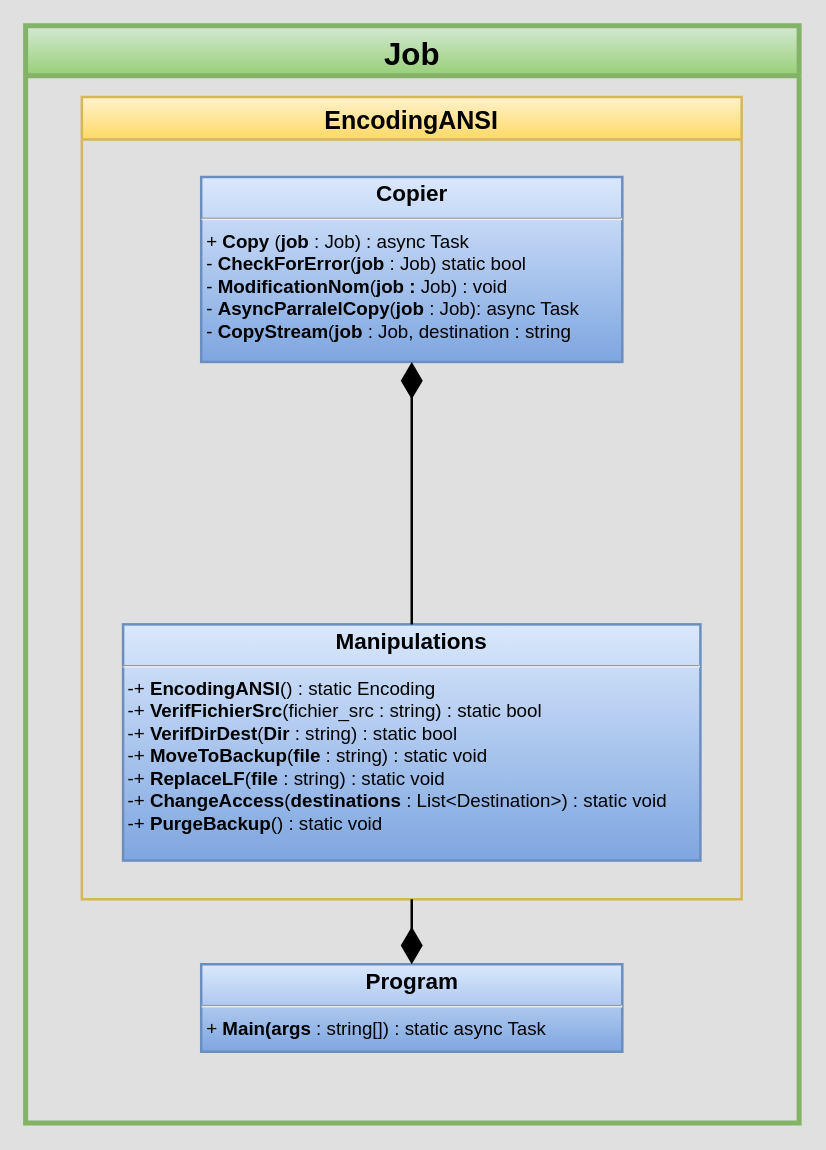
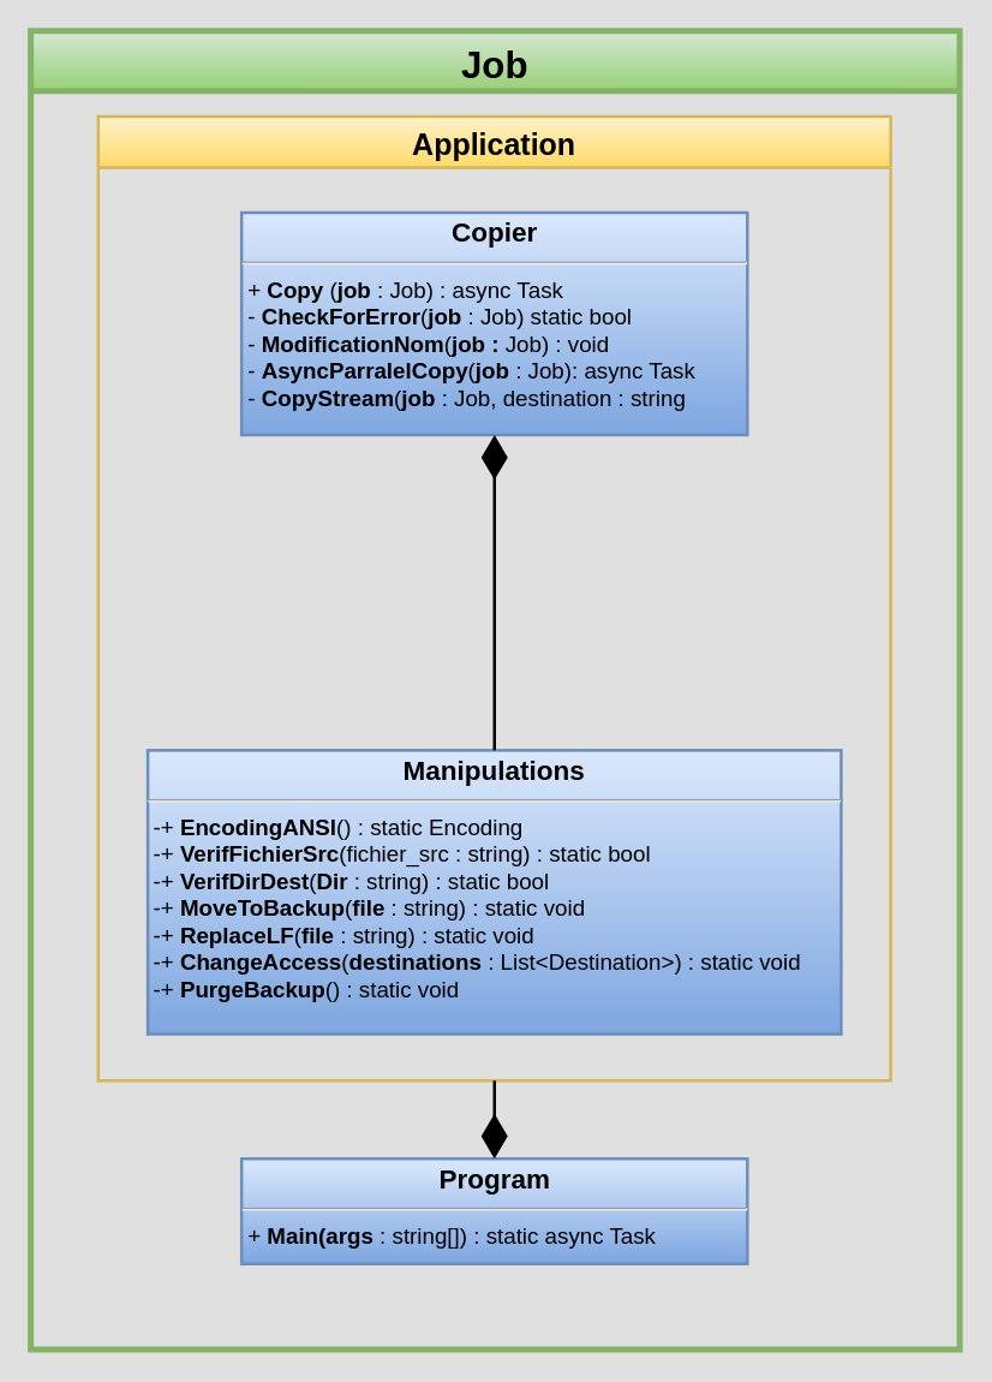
  <mxCell id="0" />
  <mxCell id="1" parent="0" />
  <mxCell id="2" value="Job" style="swimlane;startSize=40;fontSize=25;fillColor=#d5e8d4;gradientColor=#97d077;strokeColor=#82b366;strokeWidth=4;" parent="1" vertex="1"><mxGeometry x="20" y="20" width="619" height="878" as="geometry" /></mxCell>
- <mxCell id="3" value="EncodingANSI" style="swimlane;startSize=34;fontSize=20;fillColor=#fff2cc;strokeColor=#d6b656;gradientColor=#ffd966;strokeWidth=2;" parent="2" vertex="1"><mxGeometry x="45" y="57" width="528" height="642" as="geometry" /></mxCell>
+ <mxCell id="3" value="Application" style="swimlane;startSize=34;fontSize=20;fillColor=#fff2cc;strokeColor=#d6b656;gradientColor=#ffd966;strokeWidth=2;" parent="2" vertex="1"><mxGeometry x="45" y="57" width="528" height="642" as="geometry" /></mxCell>
  <mxCell id="4" value="&lt;p style=&quot;margin: 4px 0px 0px ; text-align: center&quot;&gt;&lt;b&gt;&lt;font style=&quot;font-size: 18px&quot;&gt;Copier&lt;/font&gt;&lt;/b&gt;&lt;/p&gt;&lt;hr style=&quot;font-size: 15px&quot;&gt;&lt;p style=&quot;margin: 0px 0px 0px 4px ; font-size: 15px&quot;&gt;&lt;span&gt;+ &lt;/span&gt;&lt;b&gt;Copy&lt;/b&gt;&lt;span&gt; (&lt;/span&gt;&lt;b&gt;job&lt;/b&gt;&lt;span&gt;&amp;nbsp;: Job) : async Task&lt;/span&gt;&lt;br&gt;&lt;/p&gt;&lt;p style=&quot;margin: 0px 0px 0px 4px ; font-size: 15px&quot;&gt;- &lt;b&gt;CheckForError&lt;/b&gt;(&lt;b&gt;job&lt;/b&gt; : Job) static bool&lt;/p&gt;&lt;p style=&quot;margin: 0px 0px 0px 4px ; font-size: 15px&quot;&gt;- &lt;b&gt;ModificationNom&lt;/b&gt;(&lt;b&gt;job&amp;nbsp;:&amp;nbsp;&lt;/b&gt;Job) : void&lt;br&gt;&lt;/p&gt;&lt;p style=&quot;margin: 0px 0px 0px 4px ; font-size: 15px&quot;&gt;- &lt;b&gt;AsyncParralelCopy&lt;/b&gt;(&lt;b&gt;job&lt;/b&gt;&amp;nbsp;: Job&lt;span style=&quot;font-size: 15px&quot;&gt;): async Task&lt;/span&gt;&lt;/p&gt;&lt;p style=&quot;margin: 0px 0px 0px 4px ; font-size: 15px&quot;&gt;&lt;span style=&quot;font-size: 15px&quot;&gt;- &lt;b&gt;CopyStream&lt;/b&gt;(&lt;b&gt;job&lt;/b&gt; : Job, destination : string&lt;/span&gt;&lt;/p&gt;&lt;p style=&quot;margin: 0px 0px 0px 4px ; font-size: 15px&quot;&gt;&lt;br&gt;&lt;/p&gt;" style="verticalAlign=top;align=left;overflow=fill;fontSize=15;fontFamily=Helvetica;html=1;fillColor=#dae8fc;gradientColor=#7ea6e0;strokeColor=#6c8ebf;strokeWidth=2;" parent="3" vertex="1"><mxGeometry x="95.5" y="64" width="337" height="148" as="geometry" /></mxCell>
  <mxCell id="5" value="&lt;p style=&quot;margin: 4px 0px 0px ; text-align: center&quot;&gt;&lt;b&gt;&lt;font style=&quot;font-size: 18px&quot;&gt;Manipulations&lt;/font&gt;&lt;/b&gt;&lt;/p&gt;&lt;hr style=&quot;font-size: 15px&quot;&gt;&lt;p style=&quot;margin: 0px 0px 0px 4px ; font-size: 15px&quot;&gt;-+ &lt;b&gt;EncodingANSI&lt;/b&gt;() : static Encoding&lt;br&gt;&lt;/p&gt;&lt;p style=&quot;margin: 0px 0px 0px 4px ; font-size: 15px&quot;&gt;-+ &lt;b&gt;VerifFichierSrc&lt;/b&gt;(fichier_src : string) : static bool&lt;/p&gt;&lt;p style=&quot;margin: 0px 0px 0px 4px ; font-size: 15px&quot;&gt;-+&amp;nbsp;&lt;b&gt;VerifDirDest&lt;/b&gt;(&lt;b&gt;Dir &lt;/b&gt;: string) : static bool&lt;br&gt;&lt;/p&gt;&lt;p style=&quot;margin: 0px 0px 0px 4px ; font-size: 15px&quot;&gt;-+&amp;nbsp;&lt;b&gt;MoveToBackup&lt;/b&gt;(&lt;b&gt;file&lt;/b&gt;&amp;nbsp;: string)&amp;nbsp;&lt;span style=&quot;font-size: 15px&quot;&gt;: static void&lt;/span&gt;&lt;/p&gt;&lt;p style=&quot;margin: 0px 0px 0px 4px ; font-size: 15px&quot;&gt;&lt;span style=&quot;font-size: 15px&quot;&gt;-+&amp;nbsp;&lt;b&gt;ReplaceLF&lt;/b&gt;(&lt;b&gt;file&lt;/b&gt;&amp;nbsp;: string) : static void&lt;/span&gt;&lt;/p&gt;&lt;p style=&quot;margin: 0px 0px 0px 4px ; font-size: 15px&quot;&gt;&lt;span style=&quot;font-size: 15px&quot;&gt;-+ &lt;b&gt;ChangeAccess&lt;/b&gt;(&lt;b&gt;destinations&lt;/b&gt; : List&amp;lt;Destination&amp;gt;) : static void&lt;/span&gt;&lt;/p&gt;&lt;p style=&quot;margin: 0px 0px 0px 4px ; font-size: 15px&quot;&gt;&lt;span style=&quot;font-size: 15px&quot;&gt;-+ &lt;b&gt;PurgeBackup&lt;/b&gt;() : static void&lt;/span&gt;&lt;/p&gt;&lt;p style=&quot;margin: 0px 0px 0px 4px ; font-size: 15px&quot;&gt;&lt;br&gt;&lt;/p&gt;" style="verticalAlign=top;align=left;overflow=fill;fontSize=15;fontFamily=Helvetica;html=1;fillColor=#dae8fc;gradientColor=#7ea6e0;strokeColor=#6c8ebf;strokeWidth=2;" parent="3" vertex="1"><mxGeometry x="33" y="422" width="462" height="189" as="geometry" /></mxCell>
  <mxCell id="6" value="" style="endArrow=diamondThin;endFill=1;endSize=24;html=1;rounded=0;strokeWidth=2;entryX=0.5;entryY=1;entryDx=0;entryDy=0;exitX=0.5;exitY=0;exitDx=0;exitDy=0;" parent="3" source="5" target="4" edge="1"><mxGeometry width="160" relative="1" as="geometry"><mxPoint x="72.992" y="-1621" as="sourcePoint" /><mxPoint x="87.821" y="75.74" as="targetPoint" /></mxGeometry></mxCell>
  <mxCell id="7" value="&lt;p style=&quot;margin: 4px 0px 0px ; text-align: center&quot;&gt;&lt;b&gt;&lt;font style=&quot;font-size: 18px&quot;&gt;Program&lt;/font&gt;&lt;/b&gt;&lt;/p&gt;&lt;hr style=&quot;font-size: 15px&quot;&gt;&lt;p style=&quot;margin: 0px 0px 0px 4px ; font-size: 15px&quot;&gt;+ &lt;b&gt;Main(args &lt;/b&gt;: string[])&amp;nbsp;: static async Task&lt;/p&gt;&lt;p style=&quot;margin: 0px 0px 0px 4px ; font-size: 15px&quot;&gt;&lt;br&gt;&lt;/p&gt;" style="verticalAlign=top;align=left;overflow=fill;fontSize=15;fontFamily=Helvetica;html=1;fillColor=#dae8fc;gradientColor=#7ea6e0;strokeColor=#6c8ebf;strokeWidth=2;" parent="2" vertex="1"><mxGeometry x="140.5" y="751" width="337" height="70" as="geometry" /></mxCell>
  <mxCell id="8" value="" style="endArrow=diamondThin;endFill=1;endSize=24;html=1;rounded=0;fontSize=20;strokeWidth=2;entryX=0.5;entryY=0;entryDx=0;entryDy=0;exitX=0.5;exitY=1;exitDx=0;exitDy=0;" parent="2" source="3" target="7" edge="1"><mxGeometry width="160" relative="1" as="geometry"><mxPoint x="366" y="432" as="sourcePoint" /><mxPoint x="526" y="432" as="targetPoint" /></mxGeometry></mxCell>
